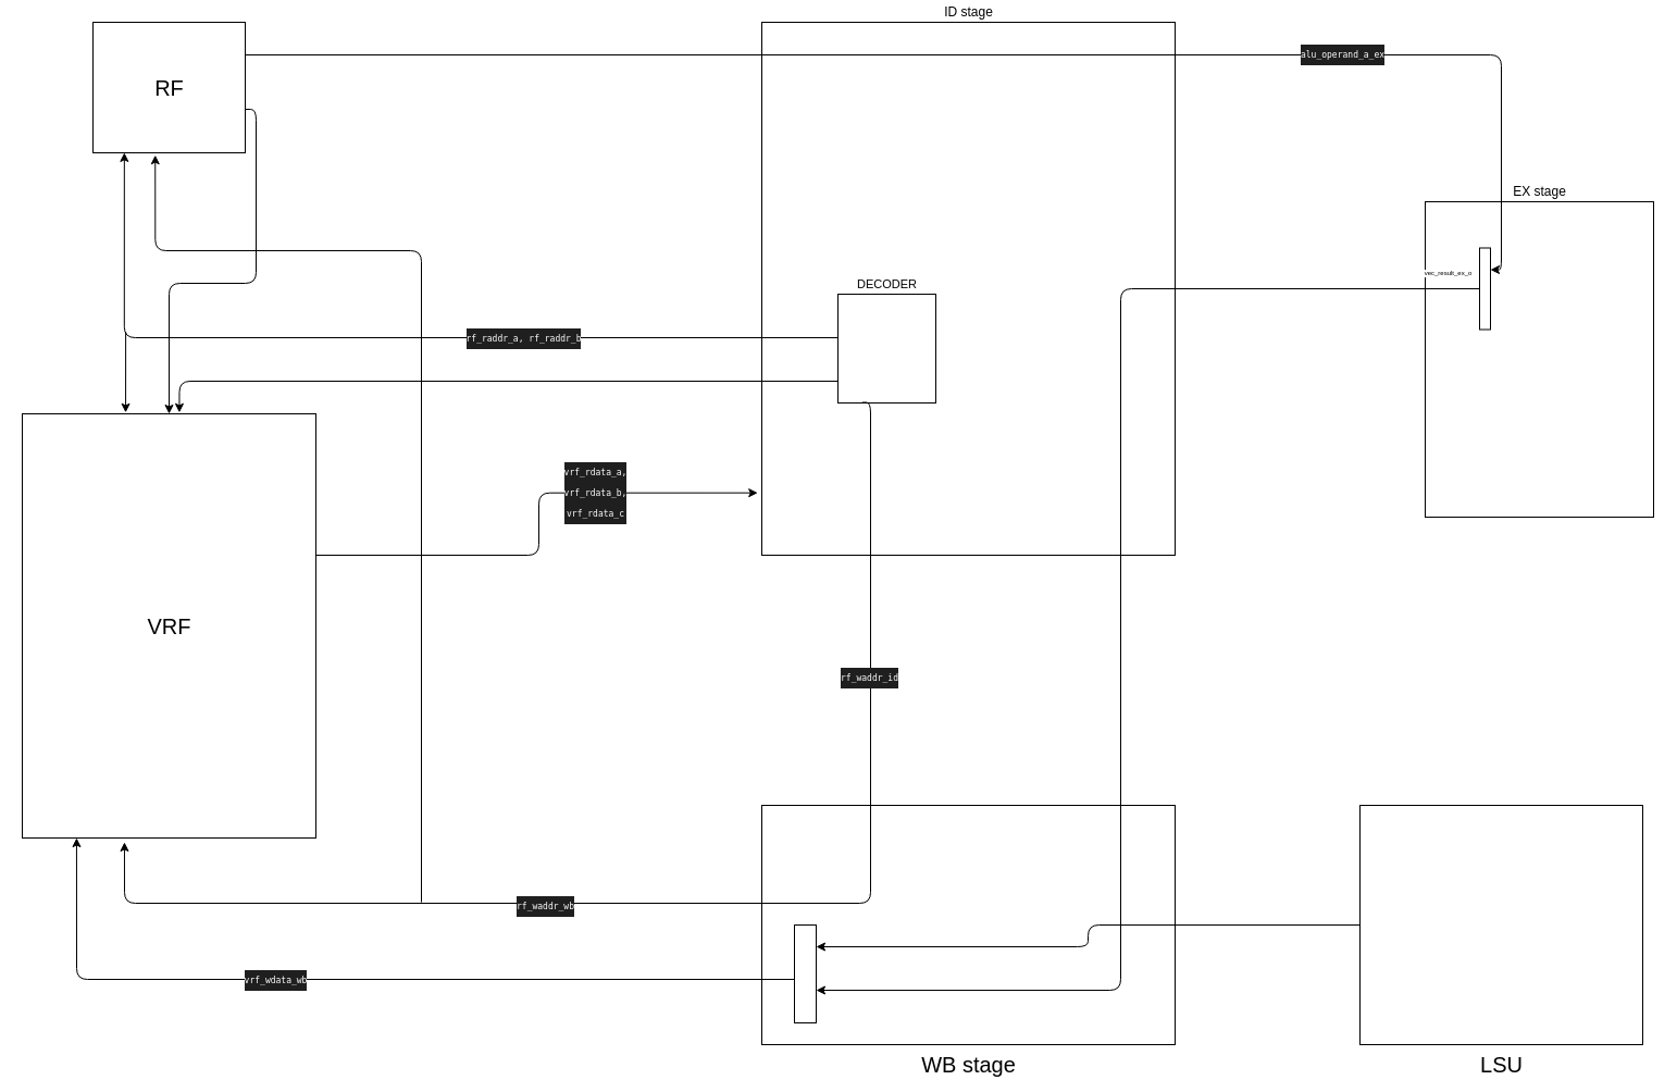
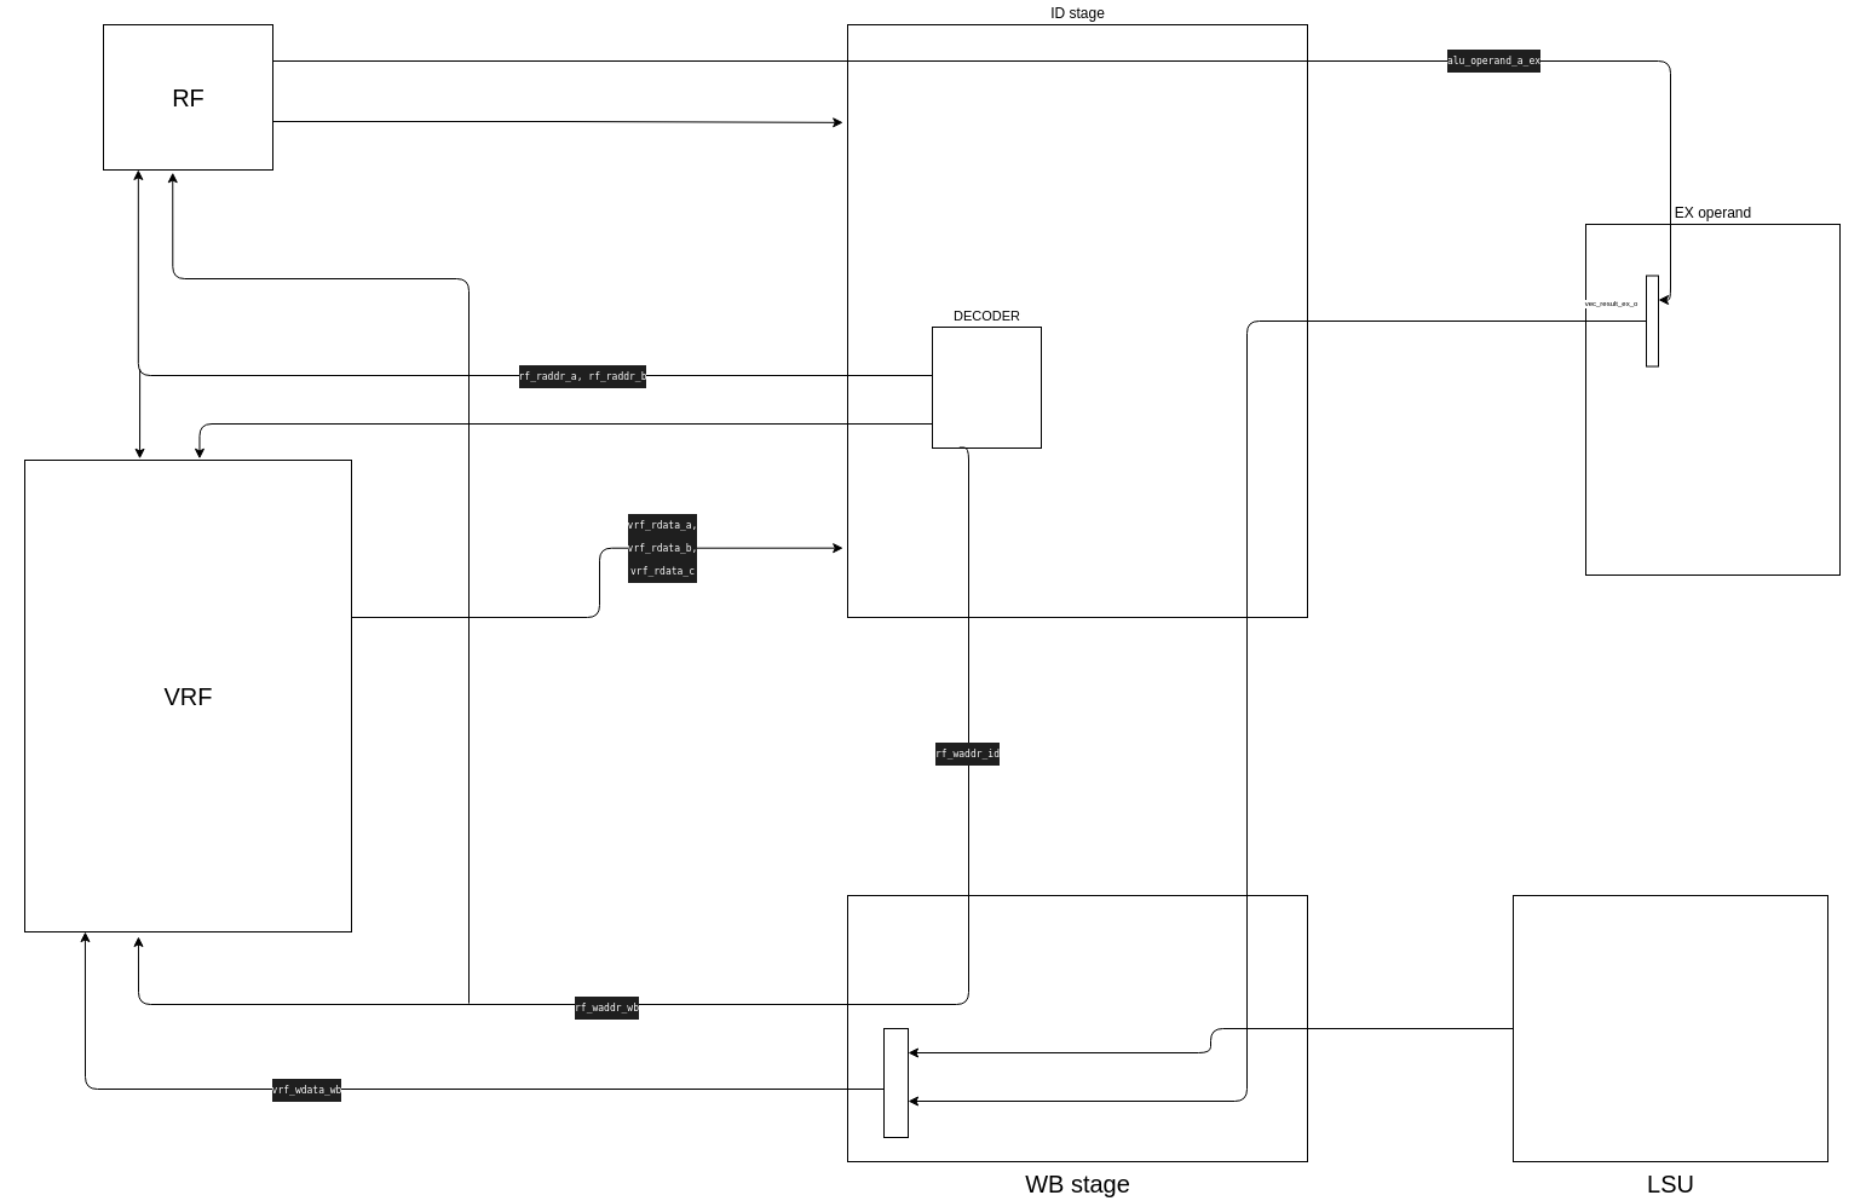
  <mxCell id="0" />
  <mxCell id="1" parent="0" />
  <mxCell id="2" value="ID stage" style="externalPins=0;recursiveResize=0;shadow=0;dashed=0;align=center;html=1;strokeWidth=1;shape=mxgraph.rtl.abstract.entity;container=1;collapsible=0;kind=sequential;drawPins=0;left=3;right=2;bottom=0;top=0;labelPosition=center;verticalLabelPosition=top;verticalAlign=bottom;" parent="1" vertex="1"><mxGeometry x="700" y="20" width="380" height="490" as="geometry" /></mxCell>
  <mxCell id="3" value="DECODER" style="externalPins=0;recursiveResize=0;shadow=0;dashed=0;align=center;html=1;strokeWidth=1;shape=mxgraph.rtl.abstract.entity;container=1;collapsible=0;kind=sequential;drawPins=0;left=3;right=2;bottom=0;top=0;fontSize=11;labelPosition=center;verticalLabelPosition=top;verticalAlign=bottom;" vertex="1" parent="2"><mxGeometry x="70" y="250" width="90" height="100" as="geometry" /></mxCell>
- <mxCell id="4" value="EX stage" style="externalPins=0;recursiveResize=0;shadow=0;dashed=0;align=center;html=1;strokeWidth=1;shape=mxgraph.rtl.abstract.entity;container=1;collapsible=0;kind=sequential;drawPins=0;left=3;right=2;bottom=0;top=0;labelPosition=center;verticalLabelPosition=top;verticalAlign=bottom;" parent="1" vertex="1"><mxGeometry x="1310" y="185" width="210" height="290" as="geometry" /></mxCell>
+ <mxCell id="4" value="EX operand" style="externalPins=0;recursiveResize=0;shadow=0;dashed=0;align=center;html=1;strokeWidth=1;shape=mxgraph.rtl.abstract.entity;container=1;collapsible=0;kind=sequential;drawPins=0;left=3;right=2;bottom=0;top=0;labelPosition=center;verticalLabelPosition=top;verticalAlign=bottom;" parent="1" vertex="1"><mxGeometry x="1310" y="185" width="210" height="290" as="geometry" /></mxCell>
  <mxCell id="5" value="" style="externalPins=0;recursiveResize=0;shadow=0;dashed=0;align=center;html=1;strokeWidth=1;shape=mxgraph.rtl.abstract.entity;container=1;collapsible=0;kind=demux;drawPins=0;left=1;right=4;bottom=0;top=0;" vertex="1" parent="4"><mxGeometry x="50" y="42.5" width="10" height="75" as="geometry" /></mxCell>
  <mxCell id="6" value="WB stage" style="externalPins=0;recursiveResize=0;shadow=0;dashed=0;align=center;html=1;strokeWidth=1;shape=mxgraph.rtl.abstract.entity;container=1;collapsible=0;kind=sequential;drawPins=0;left=3;right=2;bottom=0;top=0;labelPosition=center;verticalLabelPosition=bottom;verticalAlign=top;fontSize=20;" parent="1" vertex="1"><mxGeometry x="700" y="740" width="380" height="220" as="geometry" /></mxCell>
  <mxCell id="7" value="" style="externalPins=0;recursiveResize=0;shadow=0;dashed=0;align=center;html=1;strokeWidth=1;shape=mxgraph.rtl.abstract.entity;container=1;collapsible=0;kind=demux;drawPins=0;left=1;right=4;bottom=0;top=0;fontSize=11;" vertex="1" parent="6"><mxGeometry x="30" y="110" width="20" height="90" as="geometry" /></mxCell>
  <mxCell id="8" style="edgeStyle=orthogonalEdgeStyle;html=1;entryX=0;entryY=0;entryDx=20;entryDy=60;entryPerimeter=0;" edge="1" parent="1" source="5" target="7"><mxGeometry relative="1" as="geometry"><Array as="points"><mxPoint x="1030" y="265" /><mxPoint x="1030" y="910" /></Array></mxGeometry></mxCell>
  <mxCell id="9" value="vec_result_ex_o" style="edgeLabel;html=1;align=center;verticalAlign=middle;resizable=0;points=[];fontSize=6;" vertex="1" connectable="0" parent="8"><mxGeometry x="-0.802" y="-1" relative="1" as="geometry"><mxPoint x="94" y="-14" as="offset" /></mxGeometry></mxCell>
  <mxCell id="10" style="edgeStyle=orthogonalEdgeStyle;html=1;fontSize=11;entryX=0;entryY=0;entryDx=10;entryDy=20;entryPerimeter=0;" edge="1" parent="1" source="13" target="5"><mxGeometry relative="1" as="geometry"><mxPoint x="1310" y="-10" as="targetPoint" /><Array as="points"><mxPoint x="1380" y="50" /><mxPoint x="1380" y="248" /></Array></mxGeometry></mxCell>
  <mxCell id="11" value="&lt;div style=&quot;background-color: rgb(31, 31, 31); font-family: &amp;quot;Droid Sans Mono&amp;quot;, &amp;quot;monospace&amp;quot;, monospace; font-size: 8px; line-height: 19px;&quot;&gt;&lt;span style=&quot;font-size: 8px;&quot;&gt;alu_operand_a_ex&lt;/span&gt;&lt;/div&gt;" style="edgeLabel;html=1;align=center;verticalAlign=middle;resizable=0;points=[];fontSize=8;fontColor=#FFFFFF;" vertex="1" connectable="0" parent="10"><mxGeometry x="0.48" y="1" relative="1" as="geometry"><mxPoint as="offset" /></mxGeometry></mxCell>
- <mxCell id="12" style="edgeStyle=orthogonalEdgeStyle;html=1;exitX=0;exitY=0;exitDx=140;exitDy=80;exitPerimeter=0;fontSize=11;" edge="1" parent="1" source="13" target="16"><mxGeometry relative="1" as="geometry" /></mxCell>
+ <mxCell id="12" style="edgeStyle=orthogonalEdgeStyle;html=1;exitX=0;exitY=0;exitDx=140;exitDy=80;exitPerimeter=0;entryX=-0.01;entryY=0.165;entryDx=0;entryDy=0;entryPerimeter=0;fontSize=11;" edge="1" parent="1" source="13" target="2"><mxGeometry relative="1" as="geometry" /></mxCell>
  <mxCell id="13" value="RF" style="externalPins=0;recursiveResize=0;shadow=0;dashed=0;align=center;html=1;strokeWidth=1;shape=mxgraph.rtl.abstract.entity;container=1;collapsible=0;kind=sequential;drawPins=0;left=3;right=2;bottom=0;top=0;fontSize=20;labelPosition=center;verticalLabelPosition=middle;verticalAlign=middle;" vertex="1" parent="1"><mxGeometry x="85" y="20" width="140" height="120" as="geometry" /></mxCell>
  <mxCell id="14" style="edgeStyle=orthogonalEdgeStyle;html=1;exitX=0;exitY=0;exitDx=270;exitDy=130;exitPerimeter=0;entryX=-0.01;entryY=0.883;entryDx=0;entryDy=0;entryPerimeter=0;fontSize=11;" edge="1" parent="1" source="16" target="2"><mxGeometry relative="1" as="geometry" /></mxCell>
  <mxCell id="15" value="&lt;div style=&quot;background-color: rgb(31, 31, 31); font-family: &amp;quot;Droid Sans Mono&amp;quot;, &amp;quot;monospace&amp;quot;, monospace; font-size: 8px; line-height: 19px;&quot;&gt;&lt;span style=&quot;font-size: 8px;&quot;&gt;vrf_rdata_a,&lt;/span&gt;&lt;/div&gt;&lt;div style=&quot;background-color: rgb(31, 31, 31); font-family: &amp;quot;Droid Sans Mono&amp;quot;, &amp;quot;monospace&amp;quot;, monospace; font-size: 8px; line-height: 19px;&quot;&gt;&lt;div style=&quot;line-height: 19px; font-size: 8px;&quot;&gt;&lt;span style=&quot;font-size: 8px;&quot;&gt;vrf_rdata_b,&lt;/span&gt;&lt;/div&gt;&lt;div style=&quot;line-height: 19px; font-size: 8px;&quot;&gt;&lt;div style=&quot;line-height: 19px; font-size: 8px;&quot;&gt;&lt;span style=&quot;font-size: 8px;&quot;&gt;vrf_rdata_c&lt;/span&gt;&lt;/div&gt;&lt;/div&gt;&lt;/div&gt;" style="edgeLabel;html=1;align=center;verticalAlign=middle;resizable=0;points=[];fontSize=8;fontColor=#FFFFFF;" vertex="1" connectable="0" parent="14"><mxGeometry x="0.356" relative="1" as="geometry"><mxPoint as="offset" /></mxGeometry></mxCell>
  <mxCell id="16" value="VRF" style="externalPins=0;recursiveResize=0;shadow=0;dashed=0;align=center;html=1;strokeWidth=1;shape=mxgraph.rtl.abstract.entity;container=1;collapsible=0;kind=sequential;drawPins=0;left=3;right=2;bottom=0;top=0;fontSize=20;labelPosition=center;verticalLabelPosition=middle;verticalAlign=middle;" vertex="1" parent="1"><mxGeometry x="20" y="380" width="270" height="390" as="geometry" /></mxCell>
  <mxCell id="17" style="edgeStyle=orthogonalEdgeStyle;html=1;entryX=0;entryY=0;entryDx=20;entryDy=20;entryPerimeter=0;fontSize=20;" edge="1" parent="1" source="18" target="7"><mxGeometry relative="1" as="geometry" /></mxCell>
  <mxCell id="18" value="LSU" style="externalPins=0;recursiveResize=0;shadow=0;dashed=0;align=center;html=1;strokeWidth=1;shape=mxgraph.rtl.abstract.entity;container=1;collapsible=0;kind=sequential;drawPins=0;left=3;right=2;bottom=0;top=0;fontSize=20;labelPosition=center;verticalLabelPosition=bottom;verticalAlign=top;" vertex="1" parent="1"><mxGeometry x="1250" y="740" width="260" height="220" as="geometry" /></mxCell>
  <mxCell id="19" style="edgeStyle=orthogonalEdgeStyle;html=1;exitX=0;exitY=0;exitDx=0;exitDy=50;exitPerimeter=0;entryX=0.185;entryY=1;entryDx=0;entryDy=0;entryPerimeter=0;fontSize=20;" edge="1" parent="1" source="7" target="16"><mxGeometry relative="1" as="geometry" /></mxCell>
  <mxCell id="20" value="&lt;div style=&quot;background-color: rgb(31, 31, 31); font-family: &amp;quot;Droid Sans Mono&amp;quot;, &amp;quot;monospace&amp;quot;, monospace; font-size: 8px; line-height: 19px;&quot;&gt;&lt;span style=&quot;font-size: 8px;&quot;&gt;vrf_wdata_wb&lt;/span&gt;&lt;/div&gt;" style="edgeLabel;html=1;align=center;verticalAlign=middle;resizable=0;points=[];fontSize=8;fontColor=#FFFFFF;" vertex="1" connectable="0" parent="19"><mxGeometry x="0.208" relative="1" as="geometry"><mxPoint as="offset" /></mxGeometry></mxCell>
  <mxCell id="21" value="" style="endArrow=classic;html=1;fontSize=11;exitX=0.248;exitY=0.995;exitDx=0;exitDy=0;exitPerimeter=0;edgeStyle=orthogonalEdgeStyle;entryX=0.348;entryY=1.01;entryDx=0;entryDy=0;entryPerimeter=0;" edge="1" parent="1" source="3" target="16"><mxGeometry width="50" height="50" relative="1" as="geometry"><mxPoint x="780" y="640" as="sourcePoint" /><mxPoint x="830" y="590" as="targetPoint" /><Array as="points"><mxPoint x="800" y="830" /><mxPoint x="114" y="830" /></Array></mxGeometry></mxCell>
  <mxCell id="22" value="&lt;div style=&quot;background-color: rgb(31, 31, 31); font-family: &amp;quot;Droid Sans Mono&amp;quot;, &amp;quot;monospace&amp;quot;, monospace; font-size: 8px; line-height: 19px;&quot;&gt;&lt;span style=&quot;font-size: 8px;&quot;&gt;rf_waddr_wb&lt;/span&gt;&lt;/div&gt;" style="edgeLabel;html=1;align=center;verticalAlign=middle;resizable=0;points=[];fontSize=8;fontColor=#FFFFFF;" vertex="1" connectable="0" parent="21"><mxGeometry x="0.268" y="2" relative="1" as="geometry"><mxPoint x="-1" as="offset" /></mxGeometry></mxCell>
  <mxCell id="23" value="&lt;div style=&quot;background-color: rgb(31, 31, 31); font-family: &amp;quot;Droid Sans Mono&amp;quot;, &amp;quot;monospace&amp;quot;, monospace; font-size: 8px; line-height: 19px;&quot;&gt;&lt;div style=&quot;line-height: 19px; font-size: 8px;&quot;&gt;&lt;span style=&quot;font-size: 8px;&quot;&gt;rf_waddr_id&lt;/span&gt;&lt;/div&gt;&lt;/div&gt;" style="edgeLabel;html=1;align=center;verticalAlign=middle;resizable=0;points=[];fontSize=8;fontColor=#FFFFFF;" vertex="1" connectable="0" parent="21"><mxGeometry x="-0.569" y="-2" relative="1" as="geometry"><mxPoint as="offset" /></mxGeometry></mxCell>
  <mxCell id="24" style="edgeStyle=orthogonalEdgeStyle;html=1;exitX=0;exitY=0;exitDx=0;exitDy=40;exitPerimeter=0;entryX=0.206;entryY=0.999;entryDx=0;entryDy=0;entryPerimeter=0;fontSize=11;" edge="1" parent="1" source="3" target="13"><mxGeometry relative="1" as="geometry" /></mxCell>
  <mxCell id="25" value="&lt;div style=&quot;background-color: rgb(31, 31, 31); font-family: &amp;quot;Droid Sans Mono&amp;quot;, &amp;quot;monospace&amp;quot;, monospace; font-size: 8px; line-height: 19px;&quot;&gt;&lt;span style=&quot;font-size: 8px;&quot;&gt;rf_raddr_a,&amp;nbsp;&lt;/span&gt;&lt;span style=&quot;font-size: 8px;&quot;&gt;rf_raddr_b&lt;/span&gt;&lt;/div&gt;" style="edgeLabel;html=1;align=center;verticalAlign=middle;resizable=0;points=[];fontSize=8;fontColor=#FFFFFF;" vertex="1" connectable="0" parent="24"><mxGeometry x="-0.327" y="-4" relative="1" as="geometry"><mxPoint x="-12" y="4" as="offset" /></mxGeometry></mxCell>
  <mxCell id="26" value="" style="endArrow=classic;html=1;fontSize=11;exitX=0.002;exitY=0.968;exitDx=0;exitDy=0;exitPerimeter=0;entryX=0.352;entryY=-0.003;entryDx=0;entryDy=0;entryPerimeter=0;" edge="1" parent="1" source="24" target="16"><mxGeometry width="50" height="50" relative="1" as="geometry"><mxPoint x="-130" y="360" as="sourcePoint" /><mxPoint x="-80" y="310" as="targetPoint" /></mxGeometry></mxCell>
  <mxCell id="27" style="edgeStyle=orthogonalEdgeStyle;html=1;exitX=0;exitY=0;exitDx=0;exitDy=80;exitPerimeter=0;entryX=0.535;entryY=-0.003;entryDx=0;entryDy=0;entryPerimeter=0;fontSize=11;" edge="1" parent="1" source="3" target="16"><mxGeometry relative="1" as="geometry"><Array as="points"><mxPoint x="164" y="350" /></Array></mxGeometry></mxCell>
  <mxCell id="28" value="" style="endArrow=classic;html=1;fontSize=11;fontColor=#FFFFFF;entryX=0.409;entryY=1.018;entryDx=0;entryDy=0;entryPerimeter=0;exitX=0.398;exitY=0.998;exitDx=0;exitDy=0;exitPerimeter=0;edgeStyle=orthogonalEdgeStyle;" edge="1" parent="1" source="21" target="13"><mxGeometry width="50" height="50" relative="1" as="geometry"><mxPoint x="290" y="240" as="sourcePoint" /><mxPoint x="340" y="190" as="targetPoint" /><Array as="points"><mxPoint x="387" y="230" /><mxPoint x="142" y="230" /></Array></mxGeometry></mxCell>
